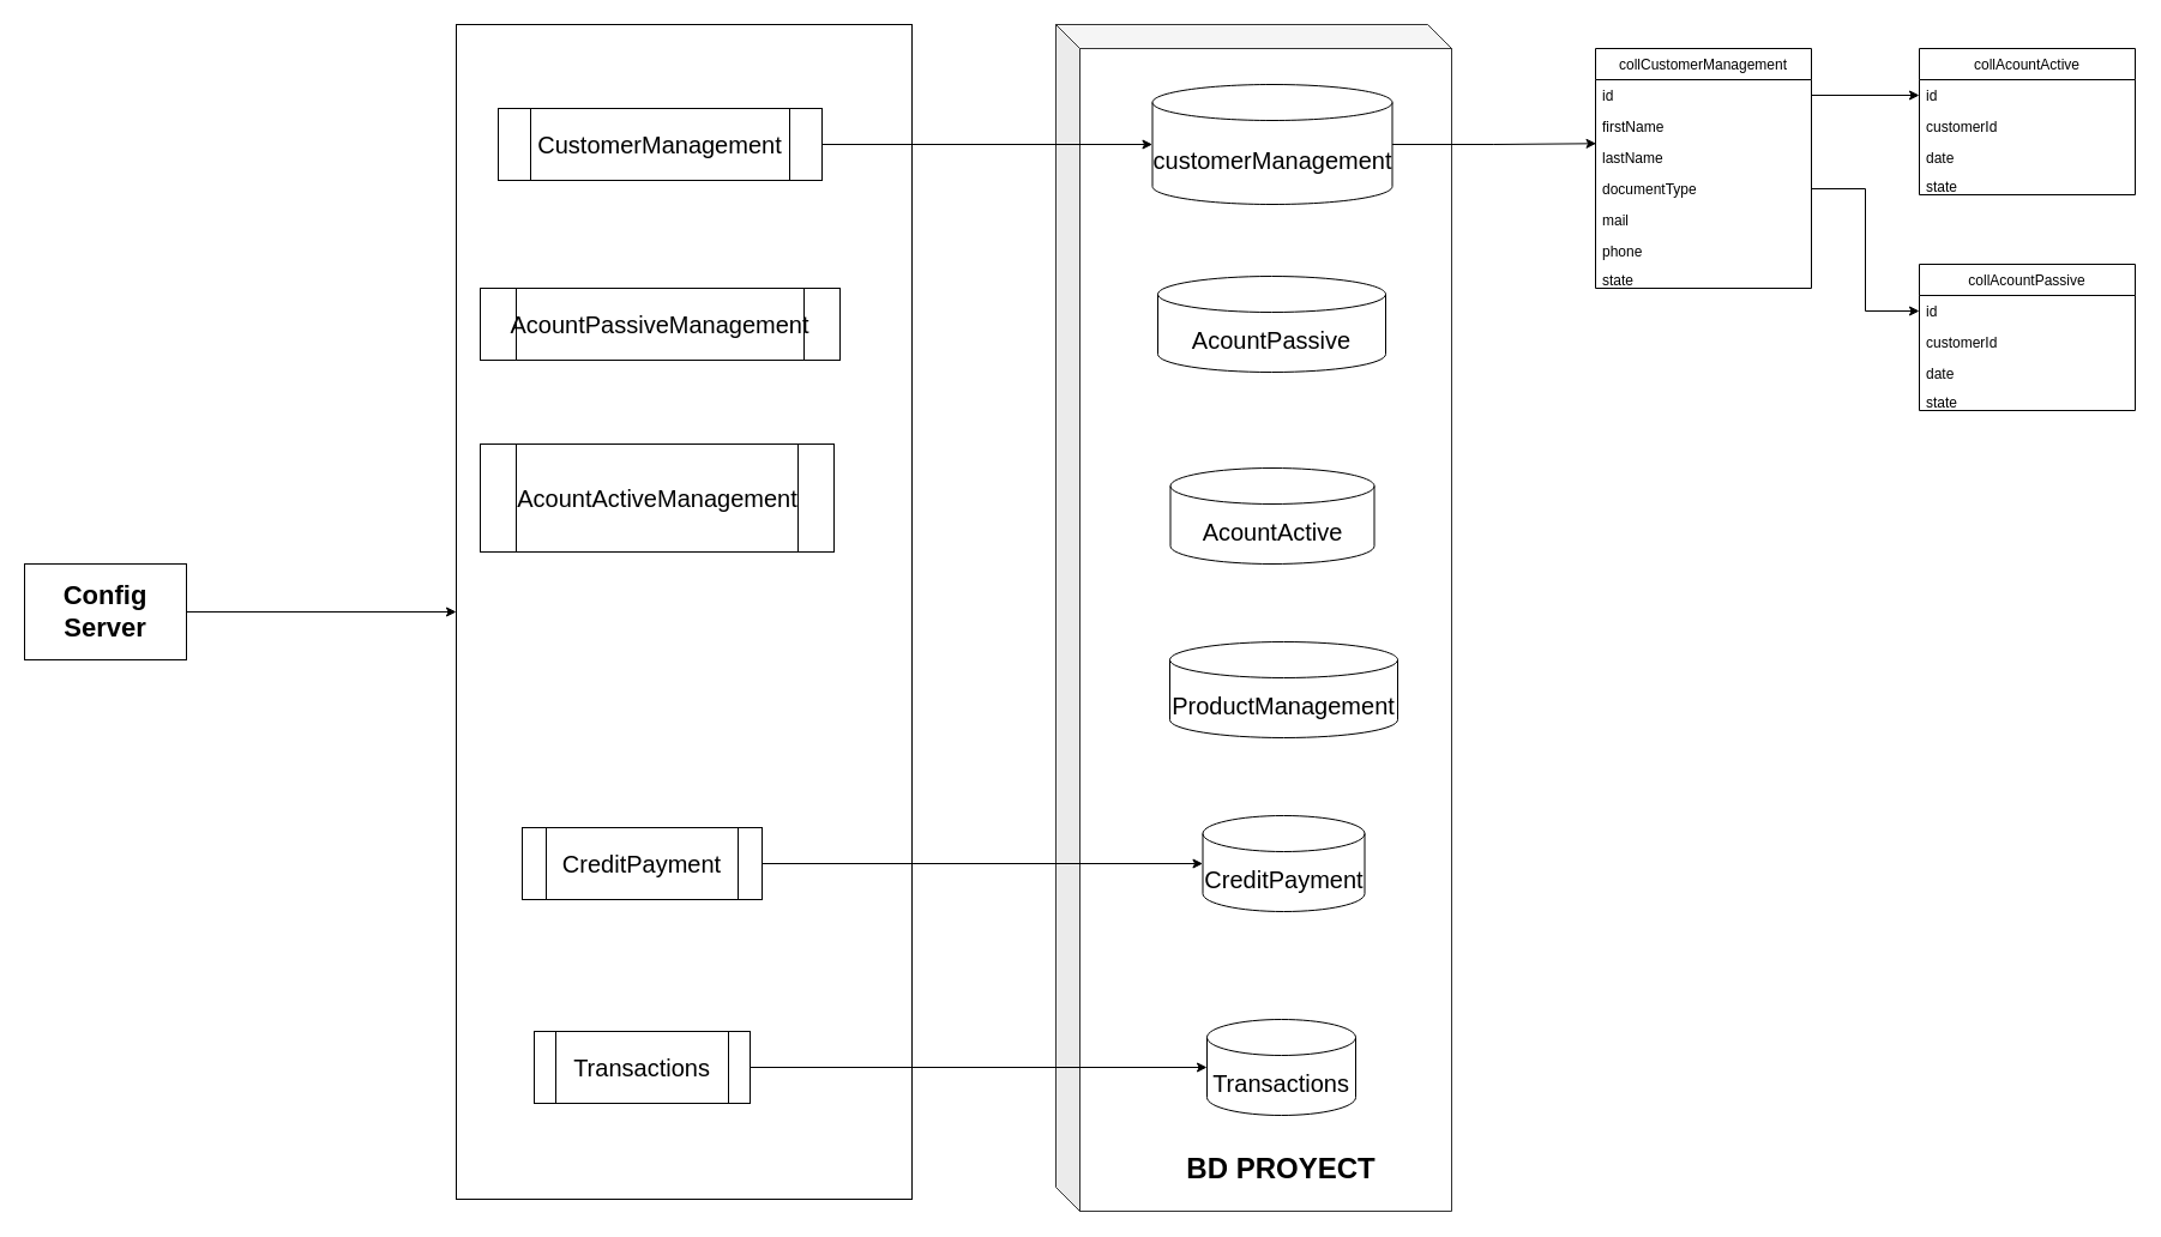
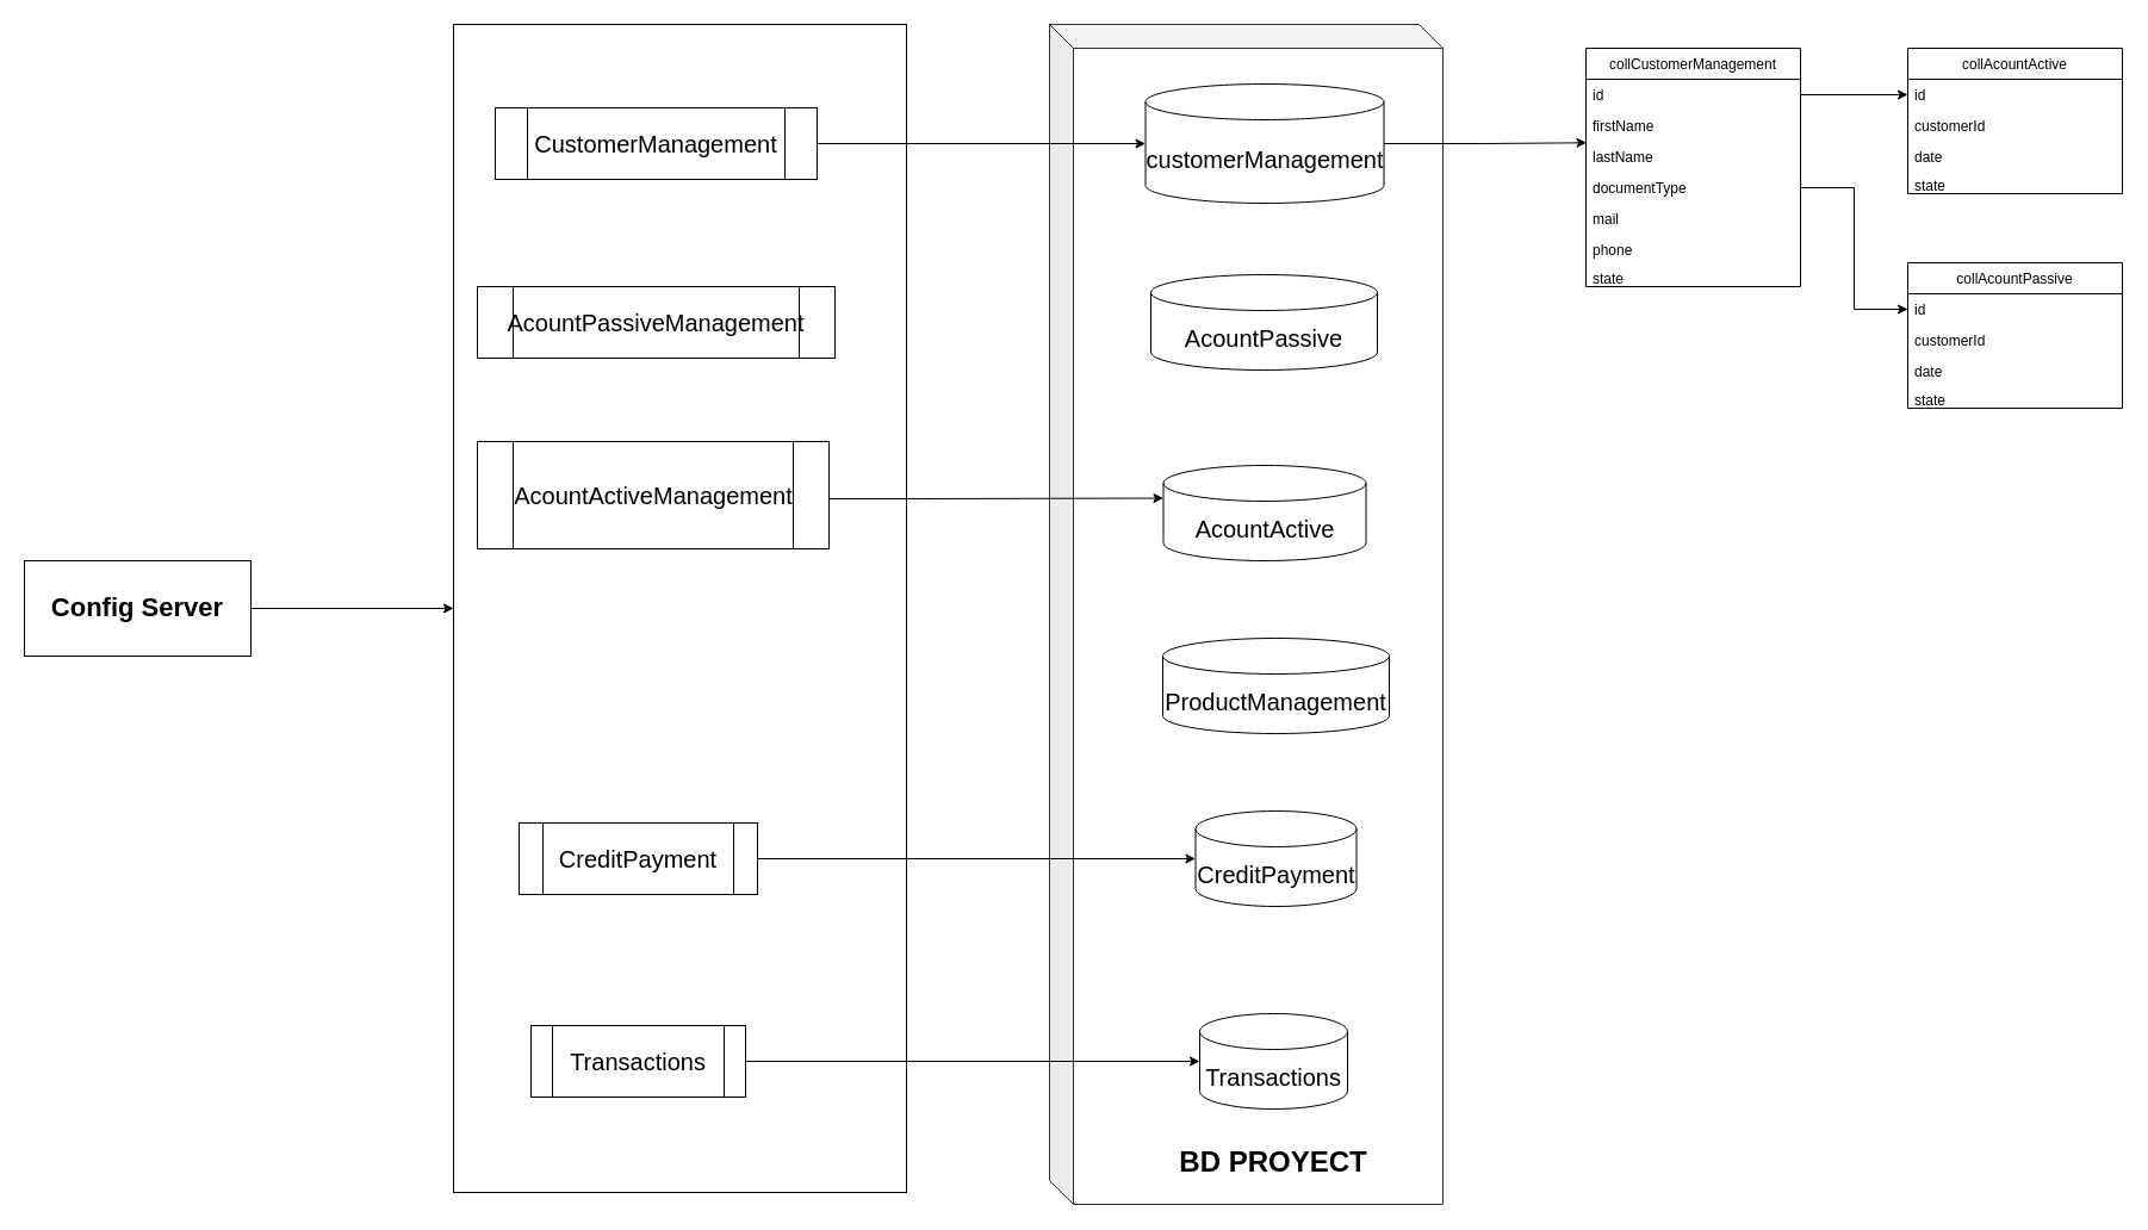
  <mxCell id="0" />
  <mxCell id="1" parent="0" />
+ <mxCell id="2" style="edgeStyle=orthogonalEdgeStyle;rounded=0;orthogonalLoop=1;jettySize=auto;html=1;entryX=0;entryY=0;entryDx=0;entryDy=27.5;entryPerimeter=0;" parent="1" source="3" target="11" edge="1"><mxGeometry relative="1" as="geometry"><Array as="points"><mxPoint x="770" y="418" /><mxPoint x="770" y="418" /></Array></mxGeometry></mxCell>
  <mxCell id="3" value="AcountActiveManagement" style="shape=process;whiteSpace=wrap;html=1;backgroundOutline=1;fontSize=20;" parent="1" vertex="1"><mxGeometry x="400" y="370" width="295" height="90" as="geometry" /></mxCell>
  <mxCell id="4" value="AcountPassiveManagement" style="shape=process;whiteSpace=wrap;html=1;backgroundOutline=1;fontSize=20;" parent="1" vertex="1"><mxGeometry x="400" y="240" width="300" height="60" as="geometry" /></mxCell>
  <mxCell id="5" style="edgeStyle=orthogonalEdgeStyle;rounded=0;orthogonalLoop=1;jettySize=auto;html=1;" parent="1" source="6" target="10" edge="1"><mxGeometry relative="1" as="geometry" /></mxCell>
  <mxCell id="6" value="CustomerManagement" style="shape=process;whiteSpace=wrap;html=1;backgroundOutline=1;fontSize=20;" parent="1" vertex="1"><mxGeometry x="415" y="90" width="270" height="60" as="geometry" /></mxCell>
  <mxCell id="7" style="edgeStyle=orthogonalEdgeStyle;rounded=0;orthogonalLoop=1;jettySize=auto;html=1;" parent="1" source="8" target="13" edge="1"><mxGeometry relative="1" as="geometry" /></mxCell>
  <mxCell id="8" value="CreditPayment" style="shape=process;whiteSpace=wrap;html=1;backgroundOutline=1;fontSize=20;" parent="1" vertex="1"><mxGeometry x="435" y="690" width="200" height="60" as="geometry" /></mxCell>
  <mxCell id="9" style="edgeStyle=orthogonalEdgeStyle;rounded=0;orthogonalLoop=1;jettySize=auto;html=1;entryX=0.003;entryY=0.049;entryDx=0;entryDy=0;entryPerimeter=0;" parent="1" source="10" target="26" edge="1"><mxGeometry relative="1" as="geometry" /></mxCell>
  <mxCell id="10" value="&lt;font style=&quot;font-size: 20px&quot;&gt;customerManagement&lt;/font&gt;" style="shape=cylinder3;whiteSpace=wrap;html=1;boundedLbl=1;backgroundOutline=1;size=15;" parent="1" vertex="1"><mxGeometry x="960.5" y="70" width="200" height="100" as="geometry" /></mxCell>
  <mxCell id="11" value="&lt;font style=&quot;font-size: 20px&quot;&gt;AcountActive&lt;/font&gt;" style="shape=cylinder3;whiteSpace=wrap;html=1;boundedLbl=1;backgroundOutline=1;size=15;" parent="1" vertex="1"><mxGeometry x="975.5" y="390" width="170" height="80" as="geometry" /></mxCell>
  <mxCell id="12" value="&lt;font style=&quot;font-size: 20px&quot;&gt;ProductManagement&lt;/font&gt;" style="shape=cylinder3;whiteSpace=wrap;html=1;boundedLbl=1;backgroundOutline=1;size=15;strokeWidth=1;" parent="1" vertex="1"><mxGeometry x="975" y="535" width="190" height="80" as="geometry" /></mxCell>
  <mxCell id="13" value="&lt;font style=&quot;font-size: 20px&quot;&gt;CreditPayment&lt;/font&gt;" style="shape=cylinder3;whiteSpace=wrap;html=1;boundedLbl=1;backgroundOutline=1;size=15;" parent="1" vertex="1"><mxGeometry x="1002.5" y="680" width="135" height="80" as="geometry" /></mxCell>
  <mxCell id="14" value="&lt;font style=&quot;font-size: 20px&quot;&gt;AcountPassive&lt;/font&gt;" style="shape=cylinder3;whiteSpace=wrap;html=1;boundedLbl=1;backgroundOutline=1;size=15;" parent="1" vertex="1"><mxGeometry x="965" y="230" width="190" height="80" as="geometry" /></mxCell>
  <mxCell id="15" style="edgeStyle=orthogonalEdgeStyle;rounded=0;orthogonalLoop=1;jettySize=auto;html=1;fontSize=20;strokeWidth=1;" parent="1" source="16" target="21" edge="1"><mxGeometry relative="1" as="geometry" /></mxCell>
- <mxCell id="16" value="&lt;font size=&quot;1&quot;&gt;&lt;b style=&quot;font-size: 22px&quot;&gt;Config Server&lt;/b&gt;&lt;/font&gt;" style="rounded=0;whiteSpace=wrap;html=1;fillColor=none;fontSize=20;" parent="1" vertex="1"><mxGeometry x="20" y="470" width="135" height="80" as="geometry" /></mxCell>
+ <mxCell id="16" value="&lt;font size=&quot;1&quot;&gt;&lt;b style=&quot;font-size: 22px&quot;&gt;Config Server&lt;/b&gt;&lt;/font&gt;" style="rounded=0;whiteSpace=wrap;html=1;fillColor=none;fontSize=20;" parent="1" vertex="1"><mxGeometry x="20" y="470" width="190" height="80" as="geometry" /></mxCell>
  <mxCell id="17" value="" style="shape=cube;whiteSpace=wrap;html=1;boundedLbl=1;backgroundOutline=1;darkOpacity=0.05;darkOpacity2=0.1;fillColor=none;opacity=80;fontSize=18;" parent="1" vertex="1"><mxGeometry x="880" y="20" width="330" height="990" as="geometry" /></mxCell>
  <mxCell id="18" value="BD PROYECT" style="text;html=1;strokeColor=none;fillColor=none;align=center;verticalAlign=middle;whiteSpace=wrap;rounded=0;opacity=80;fontSize=24;fontStyle=1" parent="1" vertex="1"><mxGeometry x="983" y="950" width="170" height="50" as="geometry" /></mxCell>
  <mxCell id="19" style="edgeStyle=orthogonalEdgeStyle;rounded=0;orthogonalLoop=1;jettySize=auto;html=1;" parent="1" source="20" target="22" edge="1"><mxGeometry relative="1" as="geometry" /></mxCell>
  <mxCell id="20" value="Transactions" style="shape=process;whiteSpace=wrap;html=1;backgroundOutline=1;fontSize=20;" parent="1" vertex="1"><mxGeometry x="445" y="860" width="180" height="60" as="geometry" /></mxCell>
  <mxCell id="21" value="" style="rounded=0;whiteSpace=wrap;html=1;fillColor=none;" parent="1" vertex="1"><mxGeometry x="380" y="20" width="380" height="980" as="geometry" /></mxCell>
  <mxCell id="22" value="&lt;font style=&quot;font-size: 20px&quot;&gt;Transactions&lt;/font&gt;" style="shape=cylinder3;whiteSpace=wrap;html=1;boundedLbl=1;backgroundOutline=1;size=15;strokeWidth=1;fillColor=none;" parent="1" vertex="1"><mxGeometry x="1006" y="850" width="124" height="80" as="geometry" /></mxCell>
  <mxCell id="23" value="collCustomerManagement" style="swimlane;fontStyle=0;childLayout=stackLayout;horizontal=1;startSize=26;horizontalStack=0;resizeParent=1;resizeParentMax=0;resizeLast=0;collapsible=1;marginBottom=0;" parent="1" vertex="1"><mxGeometry x="1330" y="40" width="180" height="200" as="geometry" /></mxCell>
  <mxCell id="24" value="id" style="text;strokeColor=none;fillColor=none;align=left;verticalAlign=top;spacingLeft=4;spacingRight=4;overflow=hidden;rotatable=0;points=[[0,0.5],[1,0.5]];portConstraint=eastwest;" parent="23" vertex="1"><mxGeometry y="26" width="180" height="26" as="geometry" /></mxCell>
  <mxCell id="25" value="firstName" style="text;strokeColor=none;fillColor=none;align=left;verticalAlign=top;spacingLeft=4;spacingRight=4;overflow=hidden;rotatable=0;points=[[0,0.5],[1,0.5]];portConstraint=eastwest;" parent="23" vertex="1"><mxGeometry y="52" width="180" height="26" as="geometry" /></mxCell>
  <mxCell id="26" value="lastName" style="text;strokeColor=none;fillColor=none;align=left;verticalAlign=top;spacingLeft=4;spacingRight=4;overflow=hidden;rotatable=0;points=[[0,0.5],[1,0.5]];portConstraint=eastwest;" parent="23" vertex="1"><mxGeometry y="78" width="180" height="26" as="geometry" /></mxCell>
  <mxCell id="27" value="documentType" style="text;strokeColor=none;fillColor=none;align=left;verticalAlign=top;spacingLeft=4;spacingRight=4;overflow=hidden;rotatable=0;points=[[0,0.5],[1,0.5]];portConstraint=eastwest;" parent="23" vertex="1"><mxGeometry y="104" width="180" height="26" as="geometry" /></mxCell>
  <mxCell id="28" value="mail" style="text;strokeColor=none;fillColor=none;align=left;verticalAlign=top;spacingLeft=4;spacingRight=4;overflow=hidden;rotatable=0;points=[[0,0.5],[1,0.5]];portConstraint=eastwest;" parent="23" vertex="1"><mxGeometry y="130" width="180" height="26" as="geometry" /></mxCell>
  <mxCell id="29" value="phone" style="text;strokeColor=none;fillColor=none;align=left;verticalAlign=top;spacingLeft=4;spacingRight=4;overflow=hidden;rotatable=0;points=[[0,0.5],[1,0.5]];portConstraint=eastwest;" parent="23" vertex="1"><mxGeometry y="156" width="180" height="24" as="geometry" /></mxCell>
  <mxCell id="30" value="state" style="text;strokeColor=none;fillColor=none;align=left;verticalAlign=top;spacingLeft=4;spacingRight=4;overflow=hidden;rotatable=0;points=[[0,0.5],[1,0.5]];portConstraint=eastwest;" parent="23" vertex="1"><mxGeometry y="180" width="180" height="20" as="geometry" /></mxCell>
  <mxCell id="31" value="collAcountPassive" style="swimlane;fontStyle=0;childLayout=stackLayout;horizontal=1;startSize=26;horizontalStack=0;resizeParent=1;resizeParentMax=0;resizeLast=0;collapsible=1;marginBottom=0;" parent="1" vertex="1"><mxGeometry x="1600" y="220" width="180" height="122" as="geometry" /></mxCell>
  <mxCell id="32" value="id" style="text;strokeColor=none;fillColor=none;align=left;verticalAlign=top;spacingLeft=4;spacingRight=4;overflow=hidden;rotatable=0;points=[[0,0.5],[1,0.5]];portConstraint=eastwest;" parent="31" vertex="1"><mxGeometry y="26" width="180" height="26" as="geometry" /></mxCell>
  <mxCell id="33" value="customerId" style="text;strokeColor=none;fillColor=none;align=left;verticalAlign=top;spacingLeft=4;spacingRight=4;overflow=hidden;rotatable=0;points=[[0,0.5],[1,0.5]];portConstraint=eastwest;" parent="31" vertex="1"><mxGeometry y="52" width="180" height="26" as="geometry" /></mxCell>
  <mxCell id="34" value="date" style="text;strokeColor=none;fillColor=none;align=left;verticalAlign=top;spacingLeft=4;spacingRight=4;overflow=hidden;rotatable=0;points=[[0,0.5],[1,0.5]];portConstraint=eastwest;" parent="31" vertex="1"><mxGeometry y="78" width="180" height="24" as="geometry" /></mxCell>
  <mxCell id="35" value="state" style="text;strokeColor=none;fillColor=none;align=left;verticalAlign=top;spacingLeft=4;spacingRight=4;overflow=hidden;rotatable=0;points=[[0,0.5],[1,0.5]];portConstraint=eastwest;" parent="31" vertex="1"><mxGeometry y="102" width="180" height="20" as="geometry" /></mxCell>
  <mxCell id="36" value="collAcountActive" style="swimlane;fontStyle=0;childLayout=stackLayout;horizontal=1;startSize=26;horizontalStack=0;resizeParent=1;resizeParentMax=0;resizeLast=0;collapsible=1;marginBottom=0;" parent="1" vertex="1"><mxGeometry x="1600" y="40" width="180" height="122" as="geometry" /></mxCell>
  <mxCell id="37" value="id" style="text;strokeColor=none;fillColor=none;align=left;verticalAlign=top;spacingLeft=4;spacingRight=4;overflow=hidden;rotatable=0;points=[[0,0.5],[1,0.5]];portConstraint=eastwest;" parent="36" vertex="1"><mxGeometry y="26" width="180" height="26" as="geometry" /></mxCell>
  <mxCell id="38" value="customerId" style="text;strokeColor=none;fillColor=none;align=left;verticalAlign=top;spacingLeft=4;spacingRight=4;overflow=hidden;rotatable=0;points=[[0,0.5],[1,0.5]];portConstraint=eastwest;" parent="36" vertex="1"><mxGeometry y="52" width="180" height="26" as="geometry" /></mxCell>
  <mxCell id="39" value="date" style="text;strokeColor=none;fillColor=none;align=left;verticalAlign=top;spacingLeft=4;spacingRight=4;overflow=hidden;rotatable=0;points=[[0,0.5],[1,0.5]];portConstraint=eastwest;" parent="36" vertex="1"><mxGeometry y="78" width="180" height="24" as="geometry" /></mxCell>
  <mxCell id="40" value="state" style="text;strokeColor=none;fillColor=none;align=left;verticalAlign=top;spacingLeft=4;spacingRight=4;overflow=hidden;rotatable=0;points=[[0,0.5],[1,0.5]];portConstraint=eastwest;" parent="36" vertex="1"><mxGeometry y="102" width="180" height="20" as="geometry" /></mxCell>
  <mxCell id="41" value="" style="endArrow=classic;html=1;strokeWidth=1;fontSize=20;entryX=0;entryY=0.5;entryDx=0;entryDy=0;" parent="1" source="24" target="37" edge="1"><mxGeometry width="50" height="50" relative="1" as="geometry"><mxPoint x="1520" y="170" as="sourcePoint" /><mxPoint x="1620" y="80" as="targetPoint" /><Array as="points" /></mxGeometry></mxCell>
  <mxCell id="42" style="edgeStyle=orthogonalEdgeStyle;rounded=0;orthogonalLoop=1;jettySize=auto;html=1;fontSize=20;strokeWidth=1;" parent="1" source="27" target="32" edge="1"><mxGeometry relative="1" as="geometry" /></mxCell>
